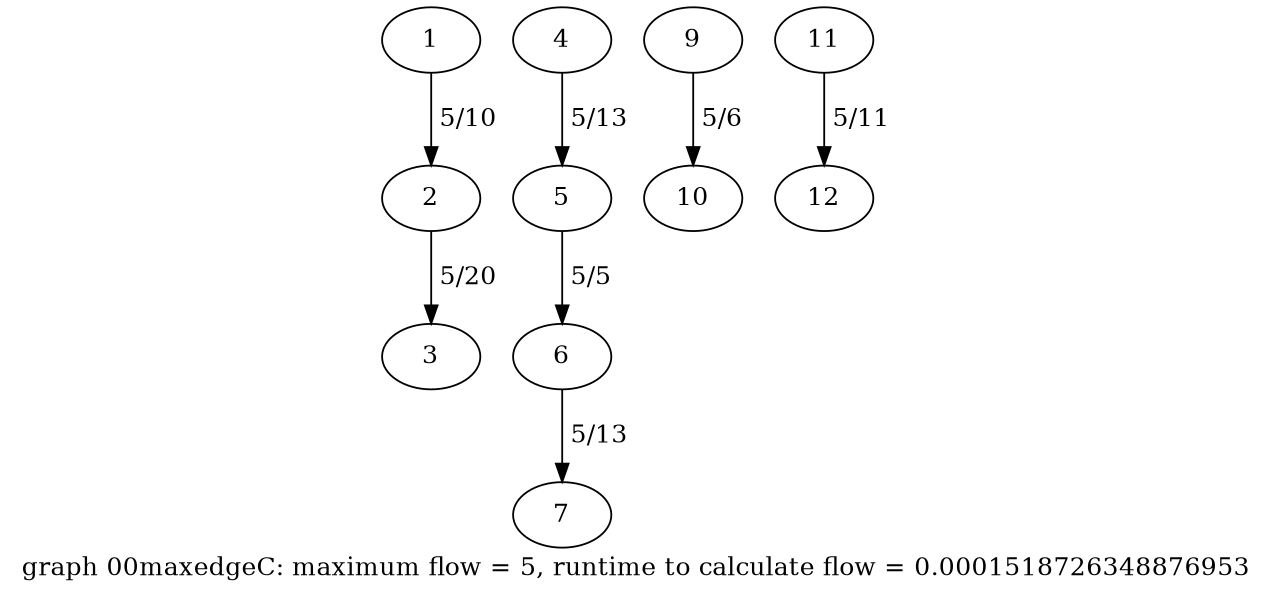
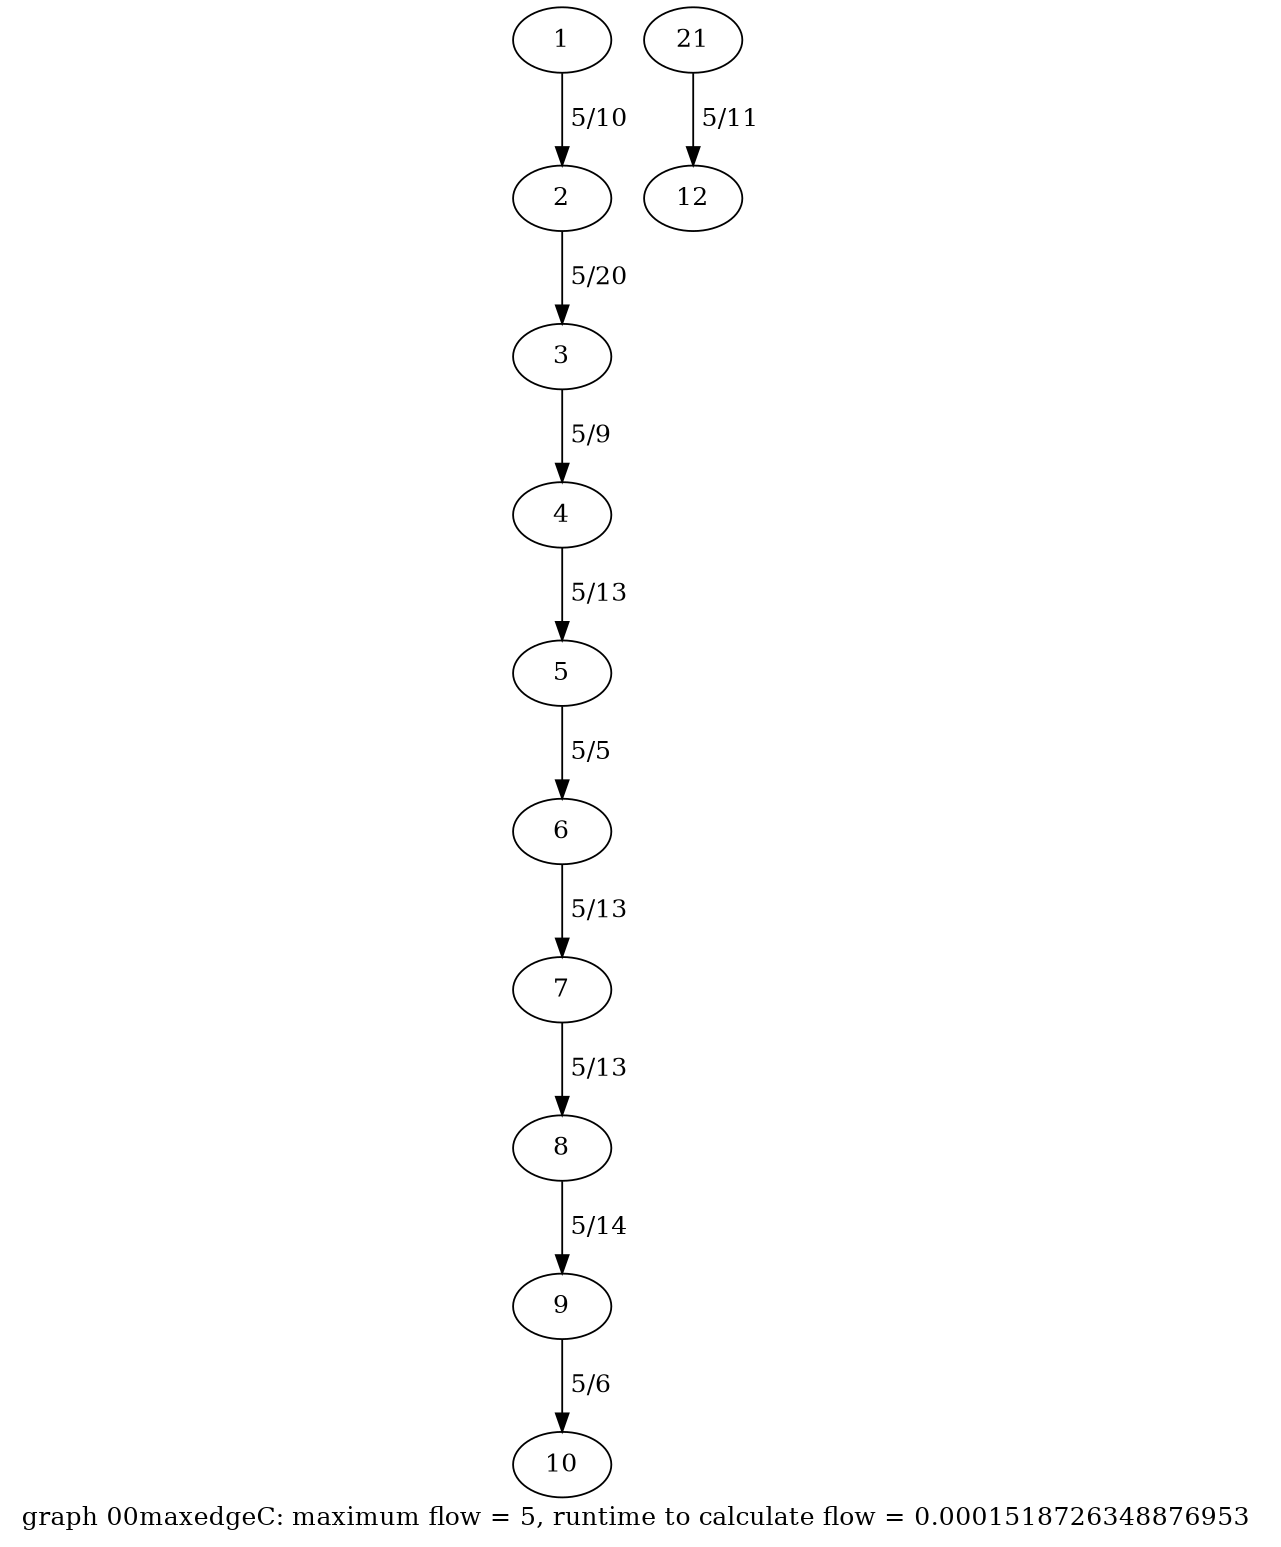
  digraph {
    label="graph 00maxedgeC: maximum flow = 5, runtime to calculate flow = 0.0001518726348876953 "
    rankdir=TB
    1
    2
    3
    4
    5
    6
    7
+   8
    9
    10
-   11
+   11 [label=21]
    12
    1 -> 2 [label=" 5/10 "]
    2 -> 3 [label=" 5/20 "]
+   3 -> 4 [label=" 5/9 "]
    4 -> 5 [label=" 5/13 "]
    5 -> 6 [label=" 5/5 "]
    6 -> 7 [label=" 5/13 "]
+   7 -> 8 [label=" 5/13 "]
+   8 -> 9 [label=" 5/14 "]
    9 -> 10 [label=" 5/6 "]
    11 -> 12 [label=" 5/11 "]
  }
